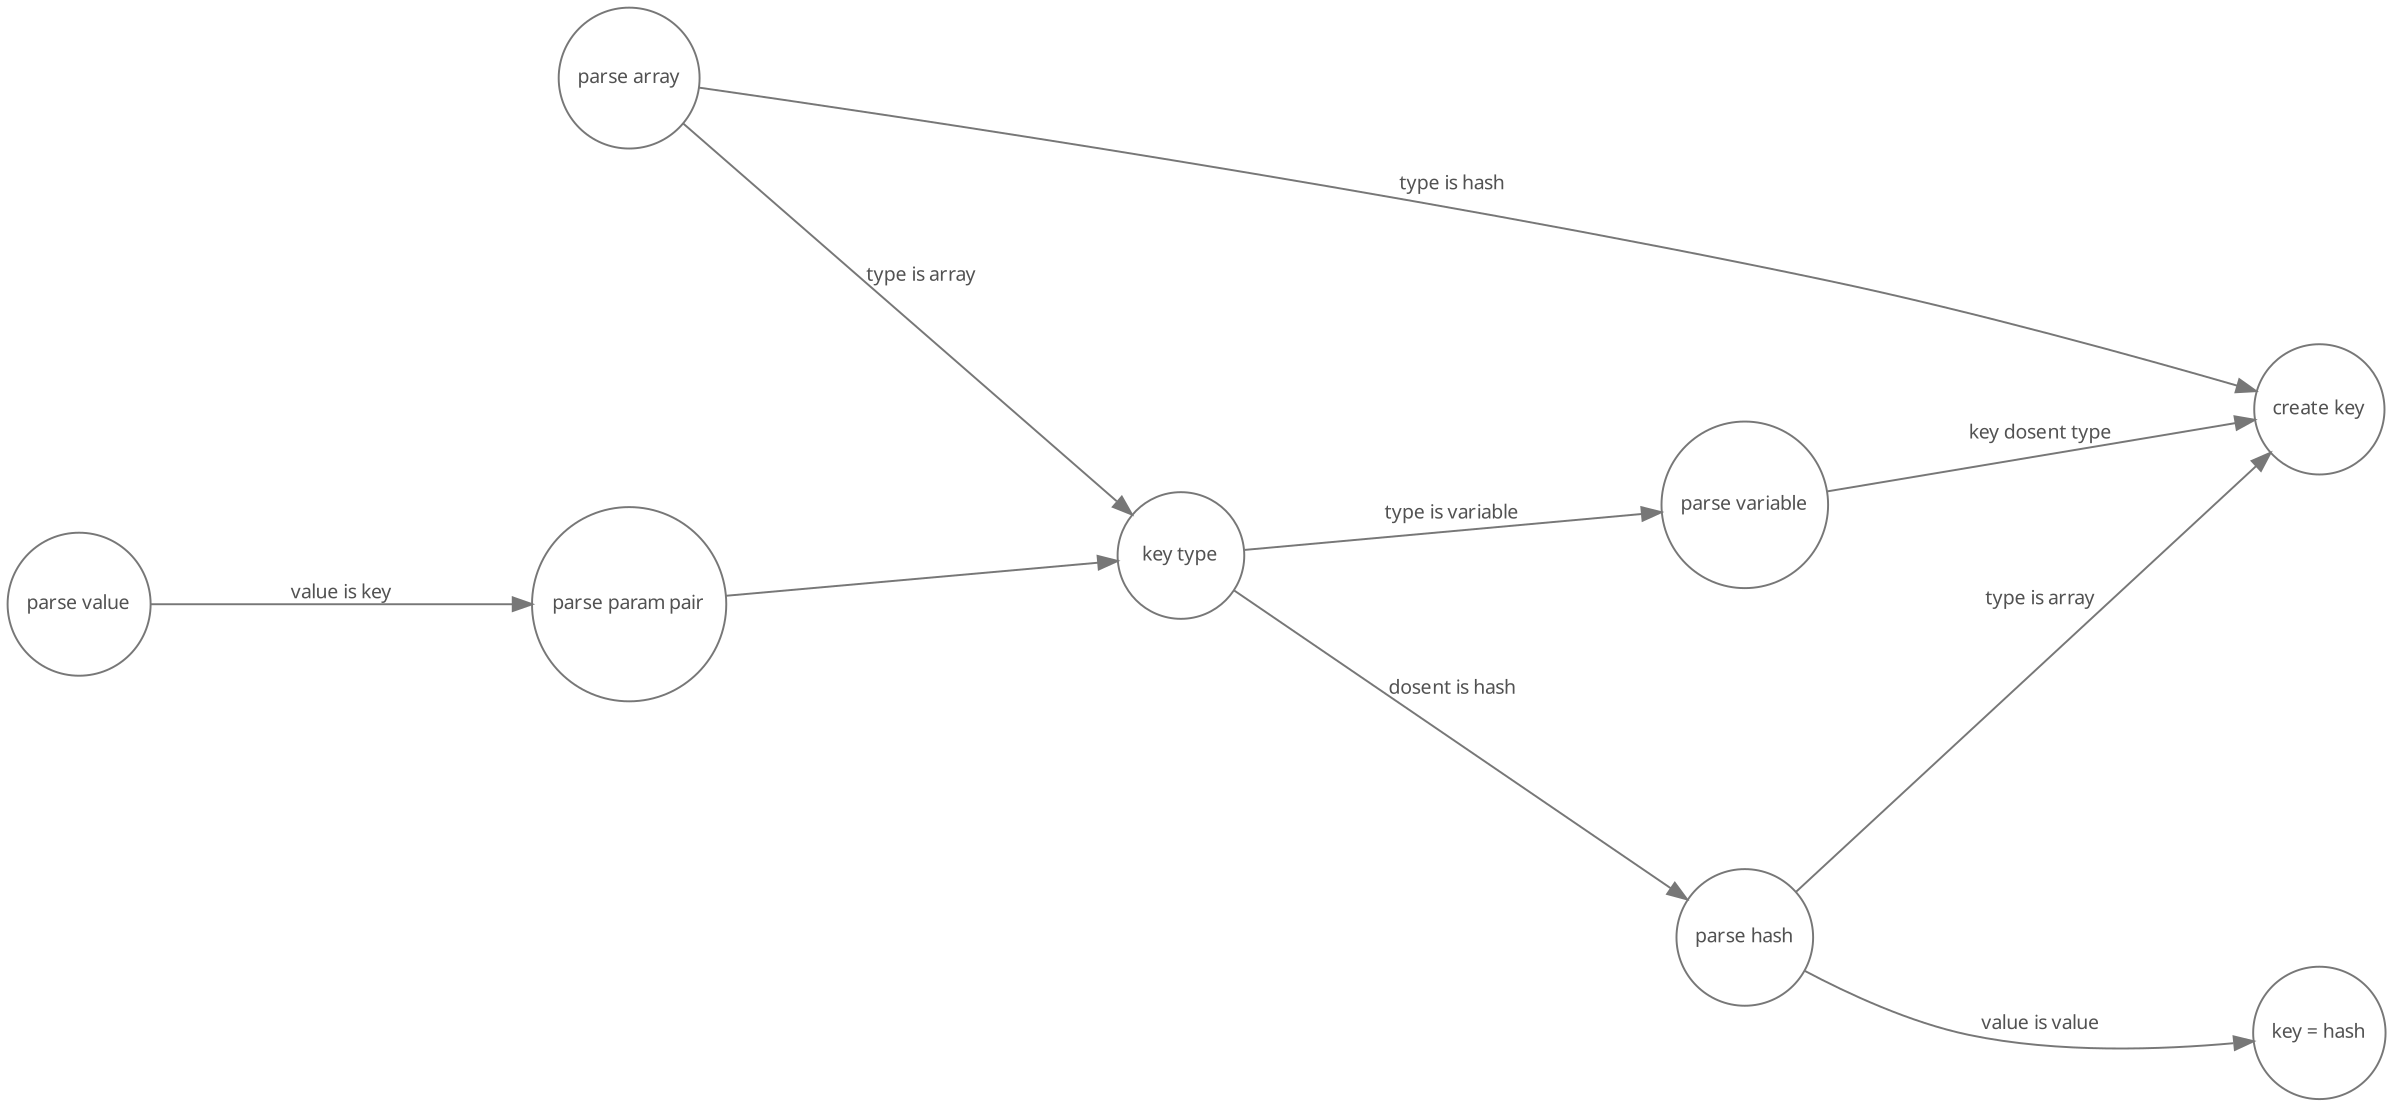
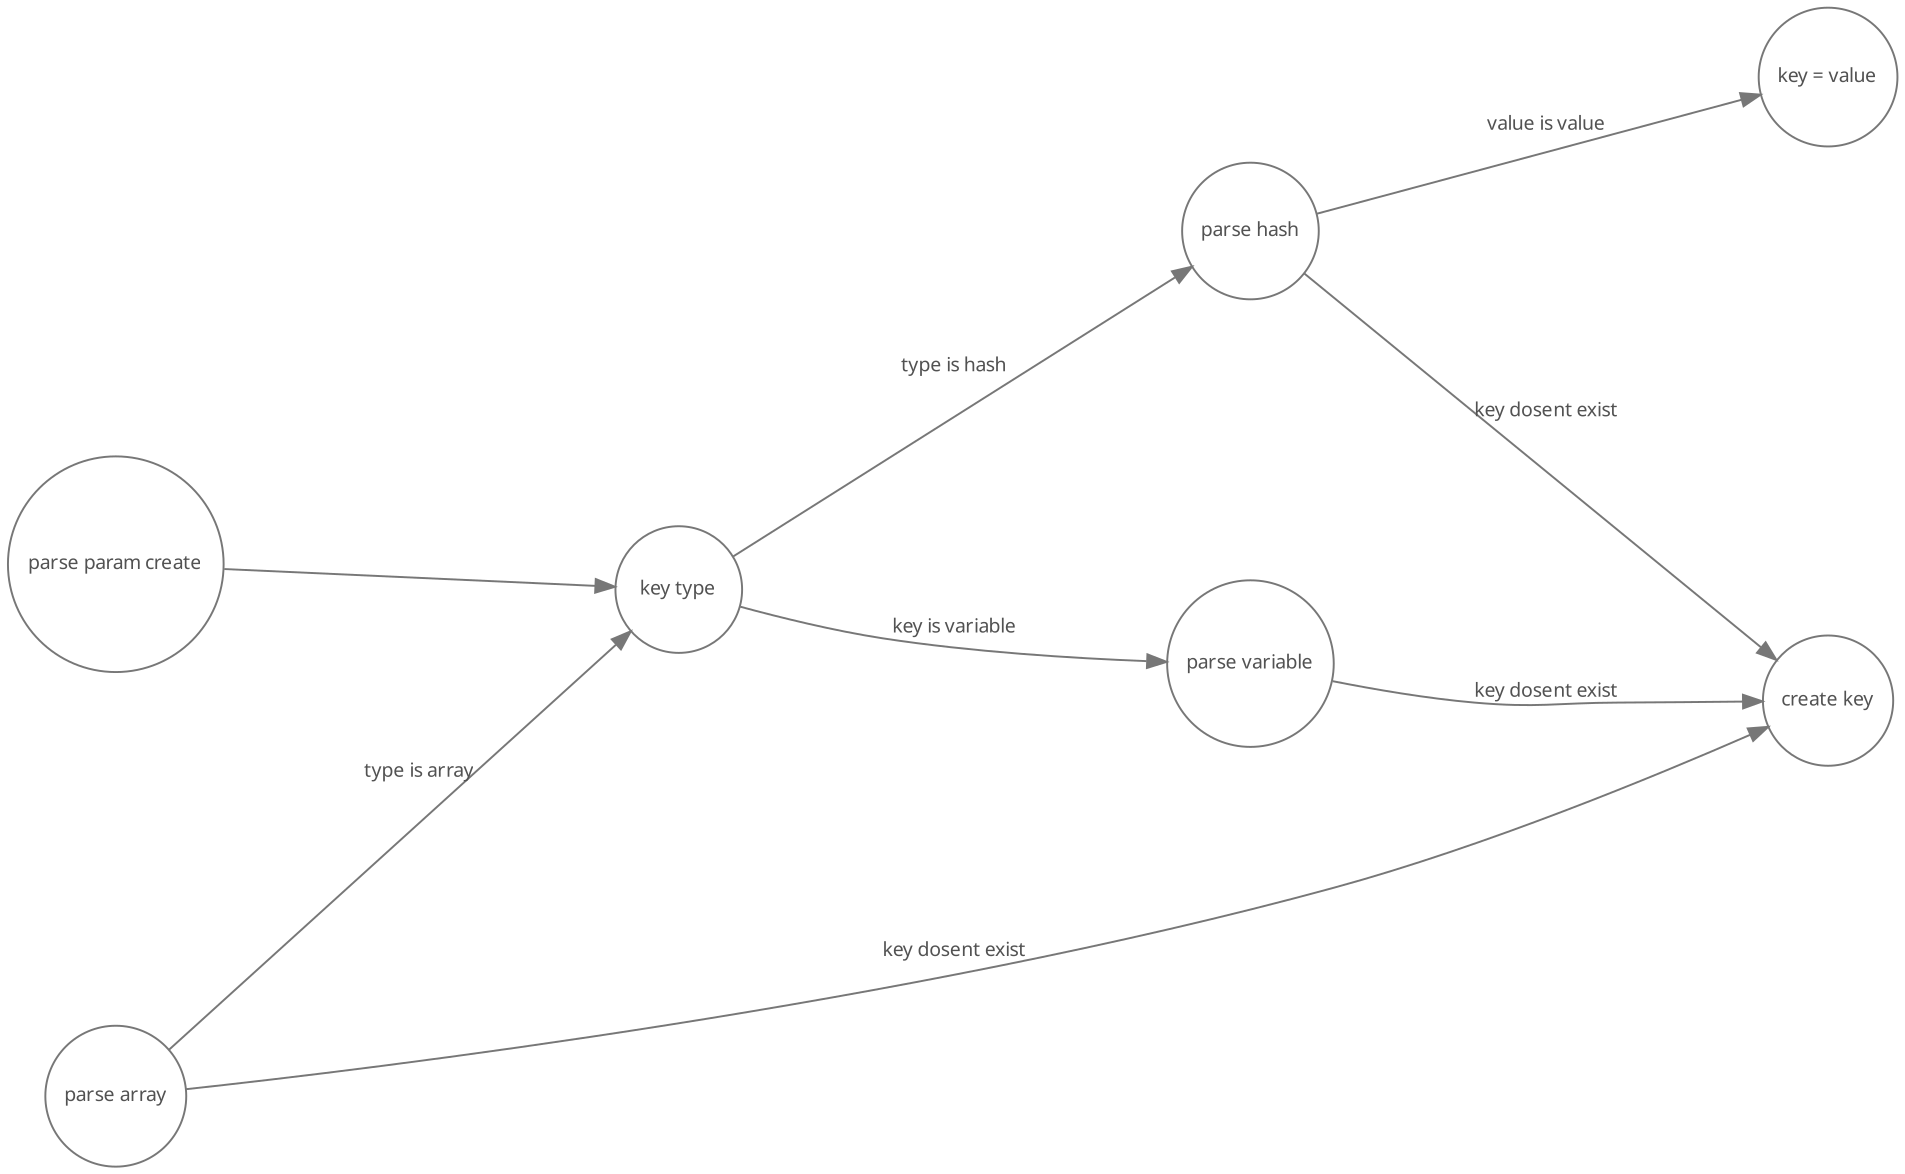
  digraph {
    fontname="Noto Sans"
    nodesep=2
    rankdir=LR
    ranksep=2
    node [color="#777777" fixedsize=false fontcolor="#525252" fontname="Noto Sans" fontsize=10 shape=circle]
    edge [color="#777777" fontcolor="#525252" fontname="Noto Sans" fontsize=10]
-   "parse param pair" [width=0.9]
+   "parse param pair" [width=0.9 label="parse param create"]
    "key type" [width=0.9]
    "parse hash" [width=0.9]
    "parse variable" [width=0.9]
    "parse array" [width=0.9]
    "create key" [width=0.9]
-   "key = value" [width=0.9 label="key = hash"]
-   "parse value" [width=0.9]
+   "key = value" [width=0.9]
    "parse param pair" -> "key type"
-   "key type" -> "parse hash" [label="dosent is hash"]
-   "key type" -> "parse variable" [label="type is variable"]
-   "parse hash" -> "create key" [label="type is array"]
+   "key type" -> "parse hash" [label="type is hash"]
+   "key type" -> "parse variable" [label="key is variable"]
+   "parse hash" -> "create key" [label="key dosent exist"]
    "parse hash" -> "key = value" [label="value is value"]
-   "parse variable" -> "create key" [label="key dosent type"]
+   "parse variable" -> "create key" [label="key dosent exist"]
    "parse array" -> "key type" [label="type is array"]
-   "parse array" -> "create key" [label="type is hash"]
-   "parse value" -> "parse param pair" [label="value is key"]
+   "parse array" -> "create key" [label="key dosent exist"]
  }
